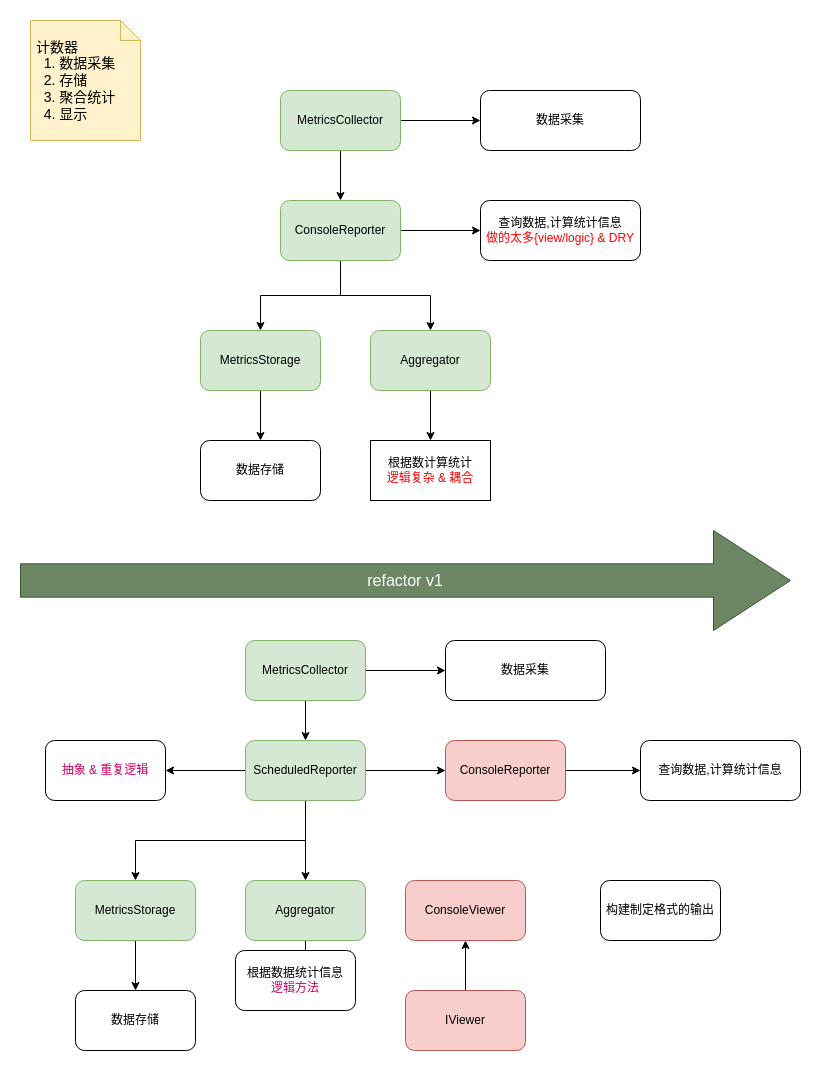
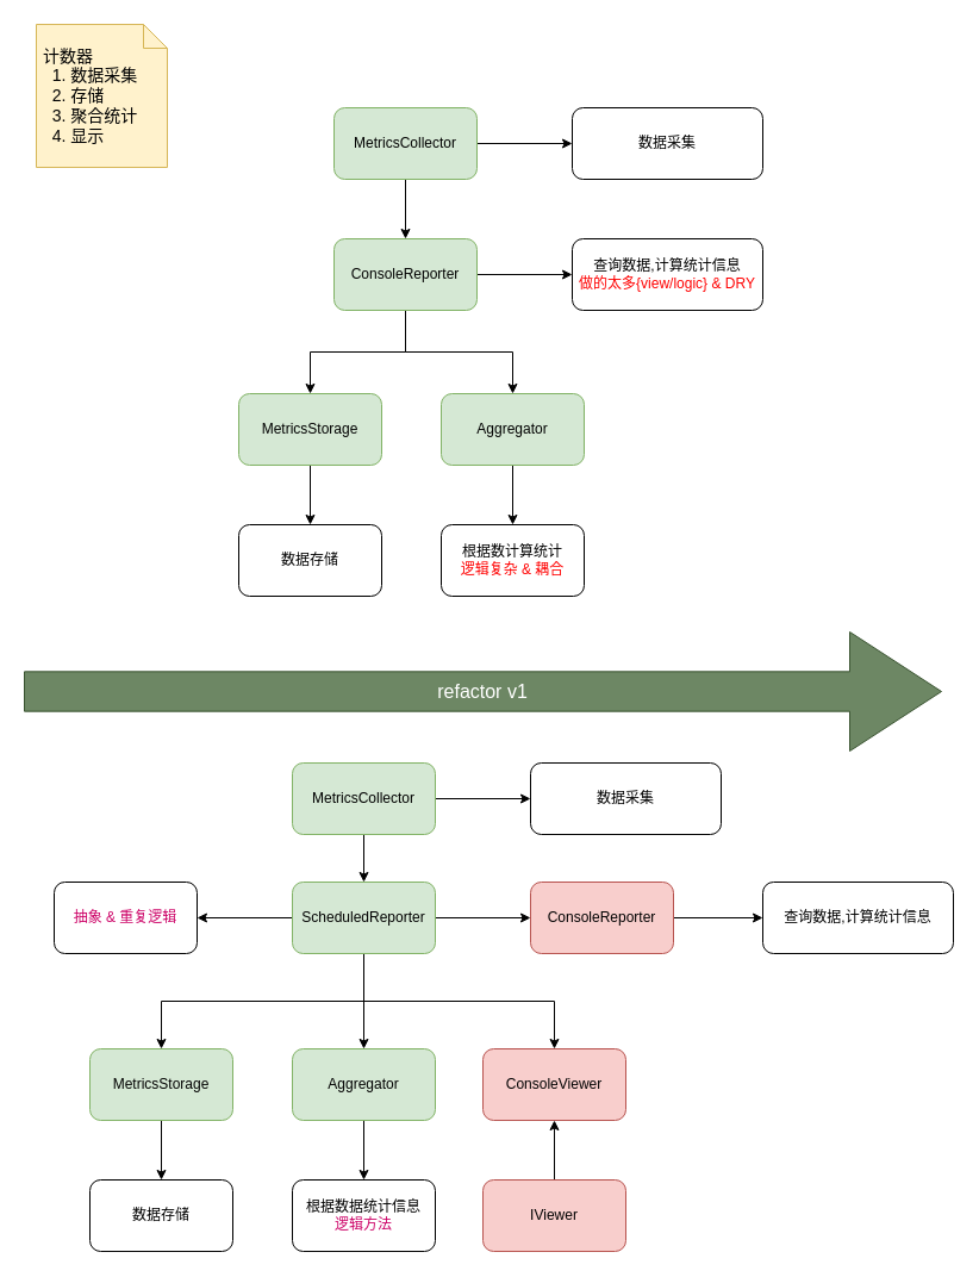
  <mxCell id="0" />
  <mxCell id="1" parent="0" />
  <mxCell id="2" value="&lt;div&gt;&lt;span&gt;&amp;nbsp;计数器&lt;/span&gt;&lt;br&gt;&lt;/div&gt;&lt;div&gt;&lt;span&gt;&amp;nbsp; &amp;nbsp;1. 数据采集&lt;/span&gt;&lt;/div&gt;&lt;div&gt;&lt;span&gt;&amp;nbsp; &amp;nbsp;2. 存储&lt;/span&gt;&lt;/div&gt;&lt;div&gt;&lt;span&gt;&amp;nbsp; &amp;nbsp;3. 聚合统计&lt;/span&gt;&lt;/div&gt;&lt;div&gt;&lt;span&gt;&amp;nbsp; &amp;nbsp;4. 显示&lt;/span&gt;&lt;/div&gt;" style="shape=note;strokeWidth=1;fontSize=14;size=20;whiteSpace=wrap;html=1;fillColor=#fff2cc;strokeColor=#d6b656;align=left;" parent="1" vertex="1"><mxGeometry x="30" y="20" width="110" height="120" as="geometry" /></mxCell>
  <mxCell id="3" value="" style="edgeStyle=orthogonalEdgeStyle;rounded=0;orthogonalLoop=1;jettySize=auto;html=1;" edge="1" parent="1" source="5" target="6"><mxGeometry relative="1" as="geometry" /></mxCell>
  <mxCell id="4" style="edgeStyle=orthogonalEdgeStyle;rounded=0;orthogonalLoop=1;jettySize=auto;html=1;" edge="1" parent="1" source="5" target="16"><mxGeometry relative="1" as="geometry" /></mxCell>
  <mxCell id="5" value="MetricsCollector" style="rounded=1;whiteSpace=wrap;html=1;strokeWidth=1;fillColor=#d5e8d4;strokeColor=#82b366;" vertex="1" parent="1"><mxGeometry x="280" y="90" width="120" height="60" as="geometry" /></mxCell>
  <mxCell id="6" value="数据采集" style="rounded=1;whiteSpace=wrap;html=1;strokeWidth=1;" vertex="1" parent="1"><mxGeometry x="480" y="90" width="160" height="60" as="geometry" /></mxCell>
  <mxCell id="7" value="" style="edgeStyle=orthogonalEdgeStyle;rounded=0;orthogonalLoop=1;jettySize=auto;html=1;" edge="1" parent="1" source="9" target="10"><mxGeometry relative="1" as="geometry" /></mxCell>
  <mxCell id="8" value="" style="edgeStyle=orthogonalEdgeStyle;rounded=0;orthogonalLoop=1;jettySize=auto;html=1;exitX=0.5;exitY=1;exitDx=0;exitDy=0;" edge="1" parent="1" source="16" target="12"><mxGeometry relative="1" as="geometry" /></mxCell>
  <mxCell id="9" value="MetricsStorage" style="rounded=1;whiteSpace=wrap;html=1;strokeWidth=1;fillColor=#d5e8d4;strokeColor=#82b366;" vertex="1" parent="1"><mxGeometry x="200" y="330" width="120" height="60" as="geometry" /></mxCell>
  <mxCell id="10" value="数据存储" style="rounded=1;whiteSpace=wrap;html=1;strokeWidth=1;" vertex="1" parent="1"><mxGeometry x="200" y="440" width="120" height="60" as="geometry" /></mxCell>
  <mxCell id="11" value="" style="edgeStyle=orthogonalEdgeStyle;rounded=0;orthogonalLoop=1;jettySize=auto;html=1;" edge="1" parent="1" source="12" target="13"><mxGeometry relative="1" as="geometry" /></mxCell>
  <mxCell id="12" value="Aggregator" style="rounded=1;whiteSpace=wrap;html=1;strokeWidth=1;fillColor=#d5e8d4;strokeColor=#82b366;" vertex="1" parent="1"><mxGeometry x="370" y="330" width="120" height="60" as="geometry" /></mxCell>
- <mxCell id="13" value="根据数计算统计&lt;br&gt;&lt;font color=&quot;#ff0000&quot;&gt;逻辑复杂 &amp;amp; 耦合&lt;/font&gt;" style="whiteSpace=wrap;html=1;strokeWidth=1;rounded=0;" vertex="1" parent="1"><mxGeometry x="370" y="440" width="120" height="60" as="geometry" /></mxCell>
+ <mxCell id="13" value="根据数计算统计&lt;br&gt;&lt;font color=&quot;#ff0000&quot;&gt;逻辑复杂 &amp;amp; 耦合&lt;/font&gt;" style="rounded=1;whiteSpace=wrap;html=1;strokeWidth=1;" vertex="1" parent="1"><mxGeometry x="370" y="440" width="120" height="60" as="geometry" /></mxCell>
  <mxCell id="14" value="" style="edgeStyle=orthogonalEdgeStyle;rounded=0;orthogonalLoop=1;jettySize=auto;html=1;" edge="1" parent="1" source="16" target="17"><mxGeometry relative="1" as="geometry" /></mxCell>
  <mxCell id="15" style="edgeStyle=orthogonalEdgeStyle;rounded=0;orthogonalLoop=1;jettySize=auto;html=1;exitX=0.5;exitY=1;exitDx=0;exitDy=0;" edge="1" parent="1" source="16" target="9"><mxGeometry relative="1" as="geometry" /></mxCell>
  <mxCell id="16" value="ConsoleReporter" style="rounded=1;whiteSpace=wrap;html=1;strokeWidth=1;fillColor=#d5e8d4;strokeColor=#82b366;" vertex="1" parent="1"><mxGeometry x="280" y="200" width="120" height="60" as="geometry" /></mxCell>
  <mxCell id="17" value="查询数据,计算统计信息&lt;br&gt;&lt;font color=&quot;#ff0000&quot;&gt;做的太多{view/logic} &amp;amp; DRY&lt;/font&gt;" style="rounded=1;whiteSpace=wrap;html=1;strokeWidth=1;" vertex="1" parent="1"><mxGeometry x="480" y="200" width="160" height="60" as="geometry" /></mxCell>
  <mxCell id="18" value="" style="edgeStyle=orthogonalEdgeStyle;rounded=0;orthogonalLoop=1;jettySize=auto;html=1;" edge="1" parent="1" source="20" target="21"><mxGeometry relative="1" as="geometry" /></mxCell>
  <mxCell id="19" value="" style="edgeStyle=orthogonalEdgeStyle;rounded=0;orthogonalLoop=1;jettySize=auto;html=1;" edge="1" parent="1" source="20" target="41"><mxGeometry relative="1" as="geometry" /></mxCell>
  <mxCell id="20" value="MetricsCollector" style="rounded=1;whiteSpace=wrap;html=1;strokeWidth=1;fillColor=#d5e8d4;strokeColor=#82b366;" vertex="1" parent="1"><mxGeometry x="245" y="640" width="120" height="60" as="geometry" /></mxCell>
  <mxCell id="21" value="数据采集" style="rounded=1;whiteSpace=wrap;html=1;strokeWidth=1;" vertex="1" parent="1"><mxGeometry x="445" y="640" width="160" height="60" as="geometry" /></mxCell>
  <mxCell id="22" value="" style="edgeStyle=orthogonalEdgeStyle;rounded=0;orthogonalLoop=1;jettySize=auto;html=1;" edge="1" parent="1" source="24" target="25"><mxGeometry relative="1" as="geometry" /></mxCell>
  <mxCell id="23" value="" style="edgeStyle=orthogonalEdgeStyle;rounded=0;orthogonalLoop=1;jettySize=auto;html=1;exitX=0.5;exitY=1;exitDx=0;exitDy=0;" edge="1" parent="1" source="41" target="27"><mxGeometry relative="1" as="geometry" /></mxCell>
  <mxCell id="24" value="MetricsStorage" style="rounded=1;whiteSpace=wrap;html=1;strokeWidth=1;fillColor=#d5e8d4;strokeColor=#82b366;" vertex="1" parent="1"><mxGeometry x="75" y="880" width="120" height="60" as="geometry" /></mxCell>
  <mxCell id="25" value="数据存储" style="rounded=1;whiteSpace=wrap;html=1;strokeWidth=1;" vertex="1" parent="1"><mxGeometry x="75" y="990" width="120" height="60" as="geometry" /></mxCell>
  <mxCell id="26" value="" style="edgeStyle=orthogonalEdgeStyle;rounded=0;orthogonalLoop=1;jettySize=auto;html=1;" edge="1" parent="1" source="27" target="28"><mxGeometry relative="1" as="geometry" /></mxCell>
  <mxCell id="27" value="Aggregator" style="rounded=1;whiteSpace=wrap;html=1;strokeWidth=1;fillColor=#d5e8d4;strokeColor=#82b366;" vertex="1" parent="1"><mxGeometry x="245" y="880" width="120" height="60" as="geometry" /></mxCell>
- <mxCell id="28" value="根据数据统计信息&lt;br&gt;&lt;font color=&quot;#cc0066&quot;&gt;逻辑方法&lt;/font&gt;" style="rounded=1;whiteSpace=wrap;html=1;strokeWidth=1;" vertex="1" parent="1"><mxGeometry x="235" y="950" width="120" height="60" as="geometry" /></mxCell>
+ <mxCell id="28" value="根据数据统计信息&lt;br&gt;&lt;font color=&quot;#cc0066&quot;&gt;逻辑方法&lt;/font&gt;" style="rounded=1;whiteSpace=wrap;html=1;strokeWidth=1;" vertex="1" parent="1"><mxGeometry x="245" y="990" width="120" height="60" as="geometry" /></mxCell>
  <mxCell id="29" value="" style="edgeStyle=orthogonalEdgeStyle;rounded=0;orthogonalLoop=1;jettySize=auto;html=1;" edge="1" parent="1" source="32" target="33"><mxGeometry relative="1" as="geometry" /></mxCell>
  <mxCell id="30" style="edgeStyle=orthogonalEdgeStyle;rounded=0;orthogonalLoop=1;jettySize=auto;html=1;exitX=0.5;exitY=1;exitDx=0;exitDy=0;" edge="1" parent="1" source="41" target="24"><mxGeometry relative="1" as="geometry" /></mxCell>
+ <mxCell id="31" style="edgeStyle=orthogonalEdgeStyle;rounded=0;orthogonalLoop=1;jettySize=auto;html=1;exitX=0.5;exitY=1;exitDx=0;exitDy=0;" edge="1" parent="1" source="41" target="35"><mxGeometry relative="1" as="geometry" /></mxCell>
  <mxCell id="32" value="ConsoleReporter" style="rounded=1;whiteSpace=wrap;html=1;strokeWidth=1;fillColor=#f8cecc;strokeColor=#b85450;" vertex="1" parent="1"><mxGeometry x="445" y="740" width="120" height="60" as="geometry" /></mxCell>
  <mxCell id="33" value="查询数据,计算统计信息" style="rounded=1;whiteSpace=wrap;html=1;strokeWidth=1;" vertex="1" parent="1"><mxGeometry x="640" y="740" width="160" height="60" as="geometry" /></mxCell>
  <mxCell id="34" value="&lt;font style=&quot;font-size: 16px&quot;&gt;refactor v1&lt;/font&gt;" style="shape=singleArrow;whiteSpace=wrap;html=1;strokeWidth=1;arrowWidth=0.333;arrowSize=0.1;fillColor=#6d8764;strokeColor=#3A5431;fontColor=#ffffff;" vertex="1" parent="1"><mxGeometry x="20" y="530" width="770" height="100" as="geometry" /></mxCell>
  <mxCell id="35" value="ConsoleViewer" style="rounded=1;whiteSpace=wrap;html=1;strokeWidth=1;fillColor=#f8cecc;strokeColor=#b85450;" vertex="1" parent="1"><mxGeometry x="405" y="880" width="120" height="60" as="geometry" /></mxCell>
  <mxCell id="36" value="" style="edgeStyle=orthogonalEdgeStyle;rounded=0;orthogonalLoop=1;jettySize=auto;html=1;" edge="1" parent="1" source="37" target="35"><mxGeometry relative="1" as="geometry" /></mxCell>
  <mxCell id="37" value="IViewer" style="rounded=1;whiteSpace=wrap;html=1;strokeWidth=1;fillColor=#f8cecc;strokeColor=#b85450;" vertex="1" parent="1"><mxGeometry x="405" y="990" width="120" height="60" as="geometry" /></mxCell>
- <mxCell id="38" value="构建制定格式的输出" style="rounded=1;whiteSpace=wrap;html=1;strokeWidth=1;" vertex="1" parent="1"><mxGeometry x="600" y="880" width="120" height="60" as="geometry" /></mxCell>
  <mxCell id="39" value="" style="edgeStyle=orthogonalEdgeStyle;rounded=0;orthogonalLoop=1;jettySize=auto;html=1;" edge="1" parent="1" source="41" target="32"><mxGeometry relative="1" as="geometry" /></mxCell>
  <mxCell id="40" value="" style="edgeStyle=orthogonalEdgeStyle;rounded=0;orthogonalLoop=1;jettySize=auto;html=1;" edge="1" parent="1" source="41" target="42"><mxGeometry relative="1" as="geometry" /></mxCell>
  <mxCell id="41" value="ScheduledReporter" style="rounded=1;whiteSpace=wrap;html=1;strokeWidth=1;fillColor=#d5e8d4;strokeColor=#82b366;" vertex="1" parent="1"><mxGeometry x="245" y="740" width="120" height="60" as="geometry" /></mxCell>
  <mxCell id="42" value="&lt;font color=&quot;#cc0066&quot;&gt;抽象 &amp;amp; 重复逻辑&lt;/font&gt;" style="rounded=1;whiteSpace=wrap;html=1;strokeWidth=1;" vertex="1" parent="1"><mxGeometry x="45" y="740" width="120" height="60" as="geometry" /></mxCell>
